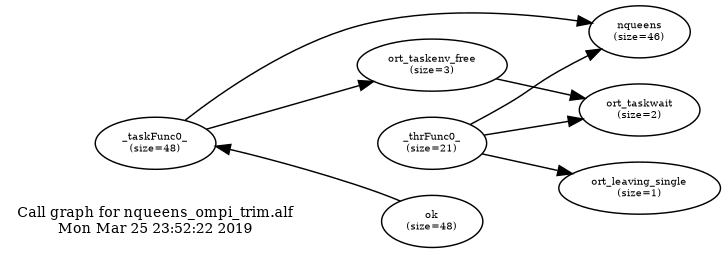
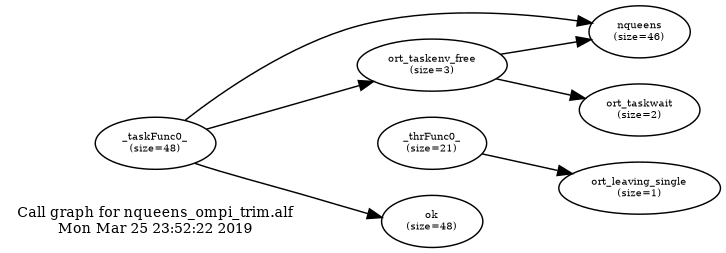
  digraph {
    rankdir=LR
    node [fontsize=7]
    "Call graph for nqueens_ompi_trim.alf\nMon Mar 25 23:52:22 2019" [fontsize=10 shape=plaintext]
    n2 [label="_thrFunc0_\n(size=21)"]
    n3 [label="nqueens\n(size=46)"]
    n4 [label="ort_taskwait\n(size=2)"]
    n5 [label="ort_leaving_single\n(size=1)"]
    n6 [label="_taskFunc0_\n(size=48)"]
    n7 [label="ok\n(size=48)"]
    n8 [label="ort_taskenv_free\n(size=3)"]
    subgraph sub_1 {
      "Call graph for nqueens_ompi_trim.alf\nMon Mar 25 23:52:22 2019"
    }
-   n2 -> n3
-   n2 -> n4
+   n8 -> n3
    n2 -> n5
    n6 -> n3
-   n7 -> n6
+   n6 -> n7
    n6 -> n8
    n8 -> n4
  }
